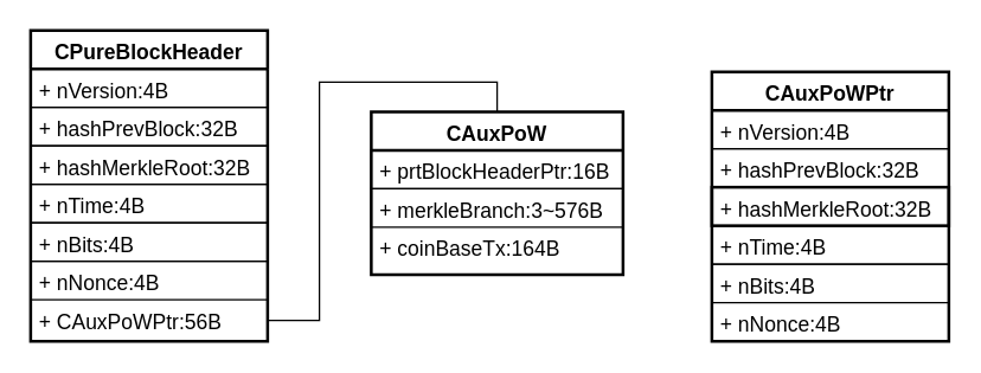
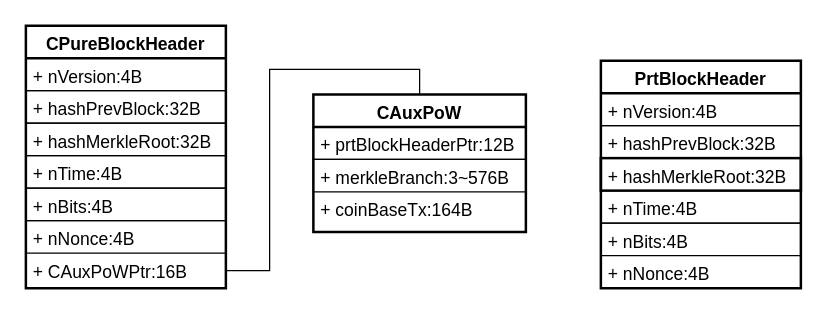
  <mxCell id="0" />
  <mxCell id="1" parent="0" />
  <mxCell id="2" value="CPureBlockHeader" style="swimlane;fontStyle=1;align=center;verticalAlign=top;childLayout=stackLayout;horizontal=1;startSize=26;horizontalStack=0;resizeParent=1;resizeLast=0;collapsible=1;marginBottom=0;rounded=0;shadow=0;strokeWidth=2;fontSize=14;" parent="1" vertex="1"><mxGeometry x="20" y="20" width="160" height="210" as="geometry"><mxRectangle x="230" y="140" width="160" height="26" as="alternateBounds" /></mxGeometry></mxCell>
  <mxCell id="3" value="+ nVersion:4B" style="text;align=left;verticalAlign=top;spacingLeft=4;spacingRight=4;overflow=hidden;rotatable=0;points=[[0,0.5],[1,0.5]];portConstraint=eastwest;fontSize=14;strokeColor=default;" parent="2" vertex="1"><mxGeometry y="26" width="160" height="26" as="geometry" /></mxCell>
  <mxCell id="4" value="+ hashPrevBlock:32B" style="text;align=left;verticalAlign=top;spacingLeft=4;spacingRight=4;overflow=hidden;rotatable=0;points=[[0,0.5],[1,0.5]];portConstraint=eastwest;rounded=0;shadow=0;html=0;fontSize=14;strokeColor=default;" parent="2" vertex="1"><mxGeometry y="52" width="160" height="26" as="geometry" /></mxCell>
  <mxCell id="5" value="+ hashMerkleRoot:32B" style="text;align=left;verticalAlign=top;spacingLeft=4;spacingRight=4;overflow=hidden;rotatable=0;points=[[0,0.5],[1,0.5]];portConstraint=eastwest;rounded=0;shadow=0;html=0;strokeWidth=1;fontSize=14;strokeColor=default;" parent="2" vertex="1"><mxGeometry y="78" width="160" height="26" as="geometry" /></mxCell>
  <mxCell id="6" value="+ nTime:4B" style="text;align=left;verticalAlign=top;spacingLeft=4;spacingRight=4;overflow=hidden;rotatable=0;points=[[0,0.5],[1,0.5]];portConstraint=eastwest;rounded=0;shadow=0;html=0;fontSize=14;strokeColor=default;" vertex="1" parent="2"><mxGeometry y="104" width="160" height="26" as="geometry" /></mxCell>
  <mxCell id="7" value="+ nBits:4B" style="text;align=left;verticalAlign=top;spacingLeft=4;spacingRight=4;overflow=hidden;rotatable=0;points=[[0,0.5],[1,0.5]];portConstraint=eastwest;rounded=0;shadow=0;html=0;fontSize=14;strokeColor=default;" vertex="1" parent="2"><mxGeometry y="130" width="160" height="26" as="geometry" /></mxCell>
  <mxCell id="8" value="+ nNonce:4B" style="text;align=left;verticalAlign=top;spacingLeft=4;spacingRight=4;overflow=hidden;rotatable=0;points=[[0,0.5],[1,0.5]];portConstraint=eastwest;rounded=0;shadow=0;html=0;fontSize=14;strokeColor=default;" vertex="1" parent="2"><mxGeometry y="156" width="160" height="26" as="geometry" /></mxCell>
- <mxCell id="9" value="+ CAuxPoWPtr:56B" style="text;align=left;verticalAlign=top;spacingLeft=4;spacingRight=4;overflow=hidden;rotatable=0;points=[[0,0.5],[1,0.5]];portConstraint=eastwest;rounded=0;shadow=0;html=0;fontSize=14;" vertex="1" parent="2"><mxGeometry y="182" width="160" height="28" as="geometry" /></mxCell>
+ <mxCell id="9" value="+ CAuxPoWPtr:16B" style="text;align=left;verticalAlign=top;spacingLeft=4;spacingRight=4;overflow=hidden;rotatable=0;points=[[0,0.5],[1,0.5]];portConstraint=eastwest;rounded=0;shadow=0;html=0;fontSize=14;" vertex="1" parent="2"><mxGeometry y="182" width="160" height="28" as="geometry" /></mxCell>
  <mxCell id="10" value="CAuxPoW" style="swimlane;fontStyle=1;align=center;verticalAlign=top;childLayout=stackLayout;horizontal=1;startSize=26;horizontalStack=0;resizeParent=1;resizeLast=0;collapsible=1;marginBottom=0;rounded=0;shadow=0;strokeWidth=2;fontSize=14;" vertex="1" parent="1"><mxGeometry x="250" y="75" width="170" height="110" as="geometry"><mxRectangle x="230" y="140" width="160" height="26" as="alternateBounds" /></mxGeometry></mxCell>
- <mxCell id="11" value="+ prtBlockHeaderPtr:16B" style="text;align=left;verticalAlign=top;spacingLeft=4;spacingRight=4;overflow=hidden;rotatable=0;points=[[0,0.5],[1,0.5]];portConstraint=eastwest;fontSize=14;strokeColor=default;" vertex="1" parent="10"><mxGeometry y="26" width="170" height="26" as="geometry" /></mxCell>
+ <mxCell id="11" value="+ prtBlockHeaderPtr:12B" style="text;align=left;verticalAlign=top;spacingLeft=4;spacingRight=4;overflow=hidden;rotatable=0;points=[[0,0.5],[1,0.5]];portConstraint=eastwest;fontSize=14;strokeColor=default;" vertex="1" parent="10"><mxGeometry y="26" width="170" height="26" as="geometry" /></mxCell>
  <mxCell id="12" value="+ merkleBranch:3~576B" style="text;align=left;verticalAlign=top;spacingLeft=4;spacingRight=4;overflow=hidden;rotatable=0;points=[[0,0.5],[1,0.5]];portConstraint=eastwest;rounded=0;shadow=0;html=0;fontSize=14;strokeColor=default;" vertex="1" parent="10"><mxGeometry y="52" width="170" height="26" as="geometry" /></mxCell>
  <mxCell id="13" value="+ coinBaseTx:164B" style="text;align=left;verticalAlign=top;spacingLeft=4;spacingRight=4;overflow=hidden;rotatable=0;points=[[0,0.5],[1,0.5]];portConstraint=eastwest;rounded=0;shadow=0;html=0;fontSize=14;" vertex="1" parent="10"><mxGeometry y="78" width="170" height="26" as="geometry" /></mxCell>
- <mxCell id="14" value="CAuxPoWPtr" style="swimlane;fontStyle=1;align=center;verticalAlign=top;childLayout=stackLayout;horizontal=1;startSize=26;horizontalStack=0;resizeParent=1;resizeLast=0;collapsible=1;marginBottom=0;rounded=0;shadow=0;strokeWidth=2;fontSize=14;" vertex="1" parent="1"><mxGeometry x="480" y="48" width="160" height="182" as="geometry"><mxRectangle x="230" y="140" width="160" height="26" as="alternateBounds" /></mxGeometry></mxCell>
+ <mxCell id="14" value="PrtBlockHeader" style="swimlane;fontStyle=1;align=center;verticalAlign=top;childLayout=stackLayout;horizontal=1;startSize=26;horizontalStack=0;resizeParent=1;resizeLast=0;collapsible=1;marginBottom=0;rounded=0;shadow=0;strokeWidth=2;fontSize=14;" vertex="1" parent="1"><mxGeometry x="480" y="48" width="160" height="182" as="geometry"><mxRectangle x="230" y="140" width="160" height="26" as="alternateBounds" /></mxGeometry></mxCell>
  <mxCell id="15" value="+ nVersion:4B" style="text;align=left;verticalAlign=top;spacingLeft=4;spacingRight=4;overflow=hidden;rotatable=0;points=[[0,0.5],[1,0.5]];portConstraint=eastwest;fontSize=14;strokeColor=default;" vertex="1" parent="14"><mxGeometry y="26" width="160" height="26" as="geometry" /></mxCell>
  <mxCell id="16" value="+ hashPrevBlock:32B" style="text;align=left;verticalAlign=top;spacingLeft=4;spacingRight=4;overflow=hidden;rotatable=0;points=[[0,0.5],[1,0.5]];portConstraint=eastwest;rounded=0;shadow=0;html=0;fontSize=14;strokeColor=default;" vertex="1" parent="14"><mxGeometry y="52" width="160" height="26" as="geometry" /></mxCell>
  <mxCell id="17" value="+ hashMerkleRoot:32B" style="text;align=left;verticalAlign=top;spacingLeft=4;spacingRight=4;overflow=hidden;rotatable=0;points=[[0,0.5],[1,0.5]];portConstraint=eastwest;rounded=0;shadow=0;html=0;strokeWidth=2;fontSize=14;strokeColor=default;" vertex="1" parent="14"><mxGeometry y="78" width="160" height="26" as="geometry" /></mxCell>
  <mxCell id="18" value="+ nTime:4B" style="text;align=left;verticalAlign=top;spacingLeft=4;spacingRight=4;overflow=hidden;rotatable=0;points=[[0,0.5],[1,0.5]];portConstraint=eastwest;rounded=0;shadow=0;html=0;fontSize=14;strokeColor=default;" vertex="1" parent="14"><mxGeometry y="104" width="160" height="26" as="geometry" /></mxCell>
  <mxCell id="19" value="+ nBits:4B" style="text;align=left;verticalAlign=top;spacingLeft=4;spacingRight=4;overflow=hidden;rotatable=0;points=[[0,0.5],[1,0.5]];portConstraint=eastwest;rounded=0;shadow=0;html=0;fontSize=14;strokeColor=default;" vertex="1" parent="14"><mxGeometry y="130" width="160" height="26" as="geometry" /></mxCell>
  <mxCell id="20" value="+ nNonce:4B" style="text;align=left;verticalAlign=top;spacingLeft=4;spacingRight=4;overflow=hidden;rotatable=0;points=[[0,0.5],[1,0.5]];portConstraint=eastwest;rounded=0;shadow=0;html=0;fontSize=14;" vertex="1" parent="14"><mxGeometry y="156" width="160" height="26" as="geometry" /></mxCell>
  <mxCell id="21" style="edgeStyle=orthogonalEdgeStyle;rounded=0;orthogonalLoop=1;jettySize=auto;html=1;exitX=1;exitY=0.5;exitDx=0;exitDy=0;entryX=0.5;entryY=0;entryDx=0;entryDy=0;endArrow=none;" edge="1" parent="1" source="9" target="10"><mxGeometry relative="1" as="geometry" /></mxCell>
